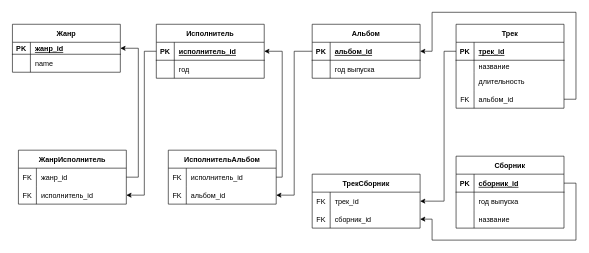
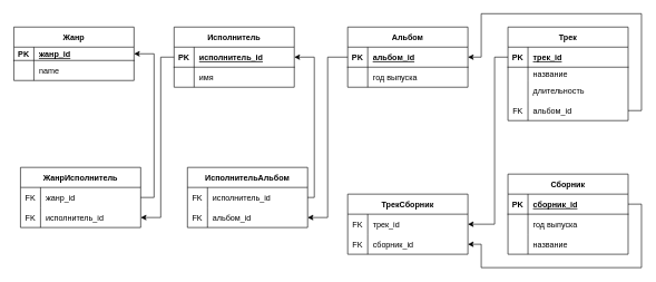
  <mxCell id="0" />
  <mxCell id="1" parent="0" />
  <mxCell id="2" value="Жанр" style="shape=table;startSize=30;container=1;collapsible=1;childLayout=tableLayout;fixedRows=1;rowLines=0;fontStyle=1;align=center;resizeLast=1;" parent="1" vertex="1"><mxGeometry x="20" y="40" width="180" height="80" as="geometry" /></mxCell>
  <mxCell id="3" value="" style="shape=tableRow;horizontal=0;startSize=0;swimlaneHead=0;swimlaneBody=0;fillColor=none;collapsible=0;dropTarget=0;points=[[0,0.5],[1,0.5]];portConstraint=eastwest;top=0;left=0;right=0;bottom=1;" parent="2" vertex="1"><mxGeometry y="30" width="180" height="20" as="geometry" /></mxCell>
  <mxCell id="4" value="PK" style="shape=partialRectangle;connectable=0;fillColor=none;top=0;left=0;bottom=0;right=0;fontStyle=1;overflow=hidden;" parent="3" vertex="1"><mxGeometry width="30" height="20" as="geometry"><mxRectangle width="30" height="20" as="alternateBounds" /></mxGeometry></mxCell>
  <mxCell id="5" value="жанр_id" style="shape=partialRectangle;connectable=0;fillColor=none;top=0;left=0;bottom=0;right=0;align=left;spacingLeft=6;fontStyle=5;overflow=hidden;" parent="3" vertex="1"><mxGeometry x="30" width="150" height="20" as="geometry"><mxRectangle width="150" height="20" as="alternateBounds" /></mxGeometry></mxCell>
  <mxCell id="6" value="" style="shape=tableRow;horizontal=0;startSize=0;swimlaneHead=0;swimlaneBody=0;fillColor=none;collapsible=0;dropTarget=0;points=[[0,0.5],[1,0.5]];portConstraint=eastwest;top=0;left=0;right=0;bottom=0;" parent="2" vertex="1"><mxGeometry y="50" width="180" height="30" as="geometry" /></mxCell>
  <mxCell id="7" value="" style="shape=partialRectangle;connectable=0;fillColor=none;top=0;left=0;bottom=0;right=0;editable=1;overflow=hidden;" parent="6" vertex="1"><mxGeometry width="30" height="30" as="geometry"><mxRectangle width="30" height="30" as="alternateBounds" /></mxGeometry></mxCell>
  <mxCell id="8" value="name" style="shape=partialRectangle;connectable=0;fillColor=none;top=0;left=0;bottom=0;right=0;align=left;spacingLeft=6;overflow=hidden;" parent="6" vertex="1"><mxGeometry x="30" width="150" height="30" as="geometry"><mxRectangle width="150" height="30" as="alternateBounds" /></mxGeometry></mxCell>
  <mxCell id="9" value="Исполнитель" style="shape=table;startSize=30;container=1;collapsible=1;childLayout=tableLayout;fixedRows=1;rowLines=0;fontStyle=1;align=center;resizeLast=1;" parent="1" vertex="1"><mxGeometry x="260" y="40" width="180" height="90" as="geometry" /></mxCell>
  <mxCell id="10" value="" style="shape=tableRow;horizontal=0;startSize=0;swimlaneHead=0;swimlaneBody=0;fillColor=none;collapsible=0;dropTarget=0;points=[[0,0.5],[1,0.5]];portConstraint=eastwest;top=0;left=0;right=0;bottom=1;" parent="9" vertex="1"><mxGeometry y="30" width="180" height="30" as="geometry" /></mxCell>
  <mxCell id="11" value="PK" style="shape=partialRectangle;connectable=0;fillColor=none;top=0;left=0;bottom=0;right=0;fontStyle=1;overflow=hidden;" parent="10" vertex="1"><mxGeometry width="30" height="30" as="geometry"><mxRectangle width="30" height="30" as="alternateBounds" /></mxGeometry></mxCell>
  <mxCell id="12" value="исполнитель_id" style="shape=partialRectangle;connectable=0;fillColor=none;top=0;left=0;bottom=0;right=0;align=left;spacingLeft=6;fontStyle=5;overflow=hidden;" parent="10" vertex="1"><mxGeometry x="30" width="150" height="30" as="geometry"><mxRectangle width="150" height="30" as="alternateBounds" /></mxGeometry></mxCell>
  <mxCell id="13" value="" style="shape=tableRow;horizontal=0;startSize=0;swimlaneHead=0;swimlaneBody=0;fillColor=none;collapsible=0;dropTarget=0;points=[[0,0.5],[1,0.5]];portConstraint=eastwest;top=0;left=0;right=0;bottom=0;" parent="9" vertex="1"><mxGeometry y="60" width="180" height="30" as="geometry" /></mxCell>
  <mxCell id="14" value="" style="shape=partialRectangle;connectable=0;fillColor=none;top=0;left=0;bottom=0;right=0;editable=1;overflow=hidden;" parent="13" vertex="1"><mxGeometry width="30" height="30" as="geometry"><mxRectangle width="30" height="30" as="alternateBounds" /></mxGeometry></mxCell>
- <mxCell id="15" value="год" style="shape=partialRectangle;connectable=0;fillColor=none;top=0;left=0;bottom=0;right=0;align=left;spacingLeft=6;overflow=hidden;" parent="13" vertex="1"><mxGeometry x="30" width="150" height="30" as="geometry"><mxRectangle width="150" height="30" as="alternateBounds" /></mxGeometry></mxCell>
+ <mxCell id="15" value="имя" style="shape=partialRectangle;connectable=0;fillColor=none;top=0;left=0;bottom=0;right=0;align=left;spacingLeft=6;overflow=hidden;" parent="13" vertex="1"><mxGeometry x="30" width="150" height="30" as="geometry"><mxRectangle width="150" height="30" as="alternateBounds" /></mxGeometry></mxCell>
  <mxCell id="16" value="Альбом" style="shape=table;startSize=30;container=1;collapsible=1;childLayout=tableLayout;fixedRows=1;rowLines=0;fontStyle=1;align=center;resizeLast=1;" parent="1" vertex="1"><mxGeometry x="520" y="40" width="180" height="90" as="geometry" /></mxCell>
  <mxCell id="17" value="" style="shape=tableRow;horizontal=0;startSize=0;swimlaneHead=0;swimlaneBody=0;fillColor=none;collapsible=0;dropTarget=0;points=[[0,0.5],[1,0.5]];portConstraint=eastwest;top=0;left=0;right=0;bottom=1;" parent="16" vertex="1"><mxGeometry y="30" width="180" height="30" as="geometry" /></mxCell>
  <mxCell id="18" value="PK" style="shape=partialRectangle;connectable=0;fillColor=none;top=0;left=0;bottom=0;right=0;fontStyle=1;overflow=hidden;" parent="17" vertex="1"><mxGeometry width="30" height="30" as="geometry"><mxRectangle width="30" height="30" as="alternateBounds" /></mxGeometry></mxCell>
  <mxCell id="19" value="альбом_id" style="shape=partialRectangle;connectable=0;fillColor=none;top=0;left=0;bottom=0;right=0;align=left;spacingLeft=6;fontStyle=5;overflow=hidden;" parent="17" vertex="1"><mxGeometry x="30" width="150" height="30" as="geometry"><mxRectangle width="150" height="30" as="alternateBounds" /></mxGeometry></mxCell>
  <mxCell id="20" value="" style="shape=tableRow;horizontal=0;startSize=0;swimlaneHead=0;swimlaneBody=0;fillColor=none;collapsible=0;dropTarget=0;points=[[0,0.5],[1,0.5]];portConstraint=eastwest;top=0;left=0;right=0;bottom=0;" parent="16" vertex="1"><mxGeometry y="60" width="180" height="30" as="geometry" /></mxCell>
  <mxCell id="21" value="" style="shape=partialRectangle;connectable=0;fillColor=none;top=0;left=0;bottom=0;right=0;editable=1;overflow=hidden;" parent="20" vertex="1"><mxGeometry width="30" height="30" as="geometry"><mxRectangle width="30" height="30" as="alternateBounds" /></mxGeometry></mxCell>
  <mxCell id="22" value="год выпуска" style="shape=partialRectangle;connectable=0;fillColor=none;top=0;left=0;bottom=0;right=0;align=left;spacingLeft=6;overflow=hidden;" parent="20" vertex="1"><mxGeometry x="30" width="150" height="30" as="geometry"><mxRectangle width="150" height="30" as="alternateBounds" /></mxGeometry></mxCell>
  <mxCell id="23" value="Трек" style="shape=table;startSize=30;container=1;collapsible=1;childLayout=tableLayout;fixedRows=1;rowLines=0;fontStyle=1;align=center;resizeLast=1;" parent="1" vertex="1"><mxGeometry x="760" y="40" width="180" height="140" as="geometry" /></mxCell>
  <mxCell id="24" value="" style="shape=tableRow;horizontal=0;startSize=0;swimlaneHead=0;swimlaneBody=0;fillColor=none;collapsible=0;dropTarget=0;points=[[0,0.5],[1,0.5]];portConstraint=eastwest;top=0;left=0;right=0;bottom=1;" parent="23" vertex="1"><mxGeometry y="30" width="180" height="30" as="geometry" /></mxCell>
  <mxCell id="25" value="PK" style="shape=partialRectangle;connectable=0;fillColor=none;top=0;left=0;bottom=0;right=0;fontStyle=1;overflow=hidden;" parent="24" vertex="1"><mxGeometry width="30" height="30" as="geometry"><mxRectangle width="30" height="30" as="alternateBounds" /></mxGeometry></mxCell>
  <mxCell id="26" value="трек_id" style="shape=partialRectangle;connectable=0;fillColor=none;top=0;left=0;bottom=0;right=0;align=left;spacingLeft=6;fontStyle=5;overflow=hidden;" parent="24" vertex="1"><mxGeometry x="30" width="150" height="30" as="geometry"><mxRectangle width="150" height="30" as="alternateBounds" /></mxGeometry></mxCell>
  <mxCell id="27" value="" style="shape=tableRow;horizontal=0;startSize=0;swimlaneHead=0;swimlaneBody=0;fillColor=none;collapsible=0;dropTarget=0;points=[[0,0.5],[1,0.5]];portConstraint=eastwest;top=0;left=0;right=0;bottom=0;" parent="23" vertex="1"><mxGeometry y="60" width="180" height="20" as="geometry" /></mxCell>
  <mxCell id="28" value="" style="shape=partialRectangle;connectable=0;fillColor=none;top=0;left=0;bottom=0;right=0;editable=1;overflow=hidden;" parent="27" vertex="1"><mxGeometry width="30" height="20" as="geometry"><mxRectangle width="30" height="20" as="alternateBounds" /></mxGeometry></mxCell>
  <mxCell id="29" value="название" style="shape=partialRectangle;connectable=0;fillColor=none;top=0;left=0;bottom=0;right=0;align=left;spacingLeft=6;overflow=hidden;" parent="27" vertex="1"><mxGeometry x="30" width="150" height="20" as="geometry"><mxRectangle width="150" height="20" as="alternateBounds" /></mxGeometry></mxCell>
  <mxCell id="30" value="" style="shape=tableRow;horizontal=0;startSize=0;swimlaneHead=0;swimlaneBody=0;fillColor=none;collapsible=0;dropTarget=0;points=[[0,0.5],[1,0.5]];portConstraint=eastwest;top=0;left=0;right=0;bottom=0;" parent="23" vertex="1"><mxGeometry y="80" width="180" height="30" as="geometry" /></mxCell>
  <mxCell id="31" value="" style="shape=partialRectangle;connectable=0;fillColor=none;top=0;left=0;bottom=0;right=0;editable=1;overflow=hidden;" parent="30" vertex="1"><mxGeometry width="30" height="30" as="geometry"><mxRectangle width="30" height="30" as="alternateBounds" /></mxGeometry></mxCell>
  <mxCell id="32" value="длительность" style="shape=partialRectangle;connectable=0;fillColor=none;top=0;left=0;bottom=0;right=0;align=left;spacingLeft=6;overflow=hidden;" parent="30" vertex="1"><mxGeometry x="30" width="150" height="30" as="geometry"><mxRectangle width="150" height="30" as="alternateBounds" /></mxGeometry></mxCell>
  <mxCell id="33" value="" style="shape=tableRow;horizontal=0;startSize=0;swimlaneHead=0;swimlaneBody=0;fillColor=none;collapsible=0;dropTarget=0;points=[[0,0.5],[1,0.5]];portConstraint=eastwest;top=0;left=0;right=0;bottom=0;" parent="23" vertex="1"><mxGeometry y="110" width="180" height="30" as="geometry" /></mxCell>
  <mxCell id="34" value="FK" style="shape=partialRectangle;connectable=0;fillColor=none;top=0;left=0;bottom=0;right=0;editable=1;overflow=hidden;" parent="33" vertex="1"><mxGeometry width="30" height="30" as="geometry"><mxRectangle width="30" height="30" as="alternateBounds" /></mxGeometry></mxCell>
  <mxCell id="35" value="альбом_id" style="shape=partialRectangle;connectable=0;fillColor=none;top=0;left=0;bottom=0;right=0;align=left;spacingLeft=6;overflow=hidden;" parent="33" vertex="1"><mxGeometry x="30" width="150" height="30" as="geometry"><mxRectangle width="150" height="30" as="alternateBounds" /></mxGeometry></mxCell>
  <mxCell id="36" style="edgeStyle=orthogonalEdgeStyle;rounded=0;orthogonalLoop=1;jettySize=auto;html=1;exitX=1;exitY=0.5;exitDx=0;exitDy=0;entryX=1;entryY=0.5;entryDx=0;entryDy=0;" parent="1" source="33" target="17" edge="1"><mxGeometry relative="1" as="geometry"><Array as="points"><mxPoint x="960" y="165" /><mxPoint x="960" y="20" /><mxPoint x="720" y="20" /><mxPoint x="720" y="85" /></Array></mxGeometry></mxCell>
  <mxCell id="37" value="ЖанрИсполнитель" style="shape=table;startSize=30;container=1;collapsible=1;childLayout=tableLayout;fixedRows=1;rowLines=0;fontStyle=1;align=center;resizeLast=1;" parent="1" vertex="1"><mxGeometry x="30" y="250" width="180" height="90" as="geometry" /></mxCell>
  <mxCell id="38" value="" style="shape=tableRow;horizontal=0;startSize=0;swimlaneHead=0;swimlaneBody=0;fillColor=none;collapsible=0;dropTarget=0;points=[[0,0.5],[1,0.5]];portConstraint=eastwest;top=0;left=0;right=0;bottom=0;" parent="37" vertex="1"><mxGeometry y="30" width="180" height="30" as="geometry" /></mxCell>
  <mxCell id="39" value="FK" style="shape=partialRectangle;connectable=0;fillColor=none;top=0;left=0;bottom=0;right=0;editable=1;overflow=hidden;" parent="38" vertex="1"><mxGeometry width="30" height="30" as="geometry"><mxRectangle width="30" height="30" as="alternateBounds" /></mxGeometry></mxCell>
  <mxCell id="40" value="жанр_id" style="shape=partialRectangle;connectable=0;fillColor=none;top=0;left=0;bottom=0;right=0;align=left;spacingLeft=6;overflow=hidden;" parent="38" vertex="1"><mxGeometry x="30" width="150" height="30" as="geometry"><mxRectangle width="150" height="30" as="alternateBounds" /></mxGeometry></mxCell>
  <mxCell id="41" value="" style="shape=tableRow;horizontal=0;startSize=0;swimlaneHead=0;swimlaneBody=0;fillColor=none;collapsible=0;dropTarget=0;points=[[0,0.5],[1,0.5]];portConstraint=eastwest;top=0;left=0;right=0;bottom=0;" parent="37" vertex="1"><mxGeometry y="60" width="180" height="30" as="geometry" /></mxCell>
  <mxCell id="42" value="FK" style="shape=partialRectangle;connectable=0;fillColor=none;top=0;left=0;bottom=0;right=0;editable=1;overflow=hidden;" parent="41" vertex="1"><mxGeometry width="30" height="30" as="geometry"><mxRectangle width="30" height="30" as="alternateBounds" /></mxGeometry></mxCell>
  <mxCell id="43" value="исполнитель_id" style="shape=partialRectangle;connectable=0;fillColor=none;top=0;left=0;bottom=0;right=0;align=left;spacingLeft=6;overflow=hidden;" parent="41" vertex="1"><mxGeometry x="30" width="150" height="30" as="geometry"><mxRectangle width="150" height="30" as="alternateBounds" /></mxGeometry></mxCell>
  <mxCell id="44" style="edgeStyle=orthogonalEdgeStyle;rounded=0;orthogonalLoop=1;jettySize=auto;html=1;exitX=0;exitY=0.5;exitDx=0;exitDy=0;entryX=1;entryY=0.5;entryDx=0;entryDy=0;" parent="1" source="10" target="41" edge="1"><mxGeometry relative="1" as="geometry"><Array as="points"><mxPoint x="240" y="85" /><mxPoint x="240" y="325" /></Array></mxGeometry></mxCell>
  <mxCell id="45" style="edgeStyle=orthogonalEdgeStyle;rounded=0;orthogonalLoop=1;jettySize=auto;html=1;exitX=1;exitY=0.5;exitDx=0;exitDy=0;entryX=1;entryY=0.5;entryDx=0;entryDy=0;" parent="1" source="38" target="3" edge="1"><mxGeometry relative="1" as="geometry"><Array as="points"><mxPoint x="230" y="295" /><mxPoint x="230" y="80" /></Array></mxGeometry></mxCell>
  <mxCell id="46" value="ИсполнительАльбом" style="shape=table;startSize=30;container=1;collapsible=1;childLayout=tableLayout;fixedRows=1;rowLines=0;fontStyle=1;align=center;resizeLast=1;" parent="1" vertex="1"><mxGeometry x="280" y="250" width="180" height="90" as="geometry" /></mxCell>
  <mxCell id="47" value="" style="shape=tableRow;horizontal=0;startSize=0;swimlaneHead=0;swimlaneBody=0;fillColor=none;collapsible=0;dropTarget=0;points=[[0,0.5],[1,0.5]];portConstraint=eastwest;top=0;left=0;right=0;bottom=0;" parent="46" vertex="1"><mxGeometry y="30" width="180" height="30" as="geometry" /></mxCell>
  <mxCell id="48" value="FK" style="shape=partialRectangle;connectable=0;fillColor=none;top=0;left=0;bottom=0;right=0;editable=1;overflow=hidden;" parent="47" vertex="1"><mxGeometry width="30" height="30" as="geometry"><mxRectangle width="30" height="30" as="alternateBounds" /></mxGeometry></mxCell>
  <mxCell id="49" value="исполнитель_id" style="shape=partialRectangle;connectable=0;fillColor=none;top=0;left=0;bottom=0;right=0;align=left;spacingLeft=6;overflow=hidden;" parent="47" vertex="1"><mxGeometry x="30" width="150" height="30" as="geometry"><mxRectangle width="150" height="30" as="alternateBounds" /></mxGeometry></mxCell>
  <mxCell id="50" value="" style="shape=tableRow;horizontal=0;startSize=0;swimlaneHead=0;swimlaneBody=0;fillColor=none;collapsible=0;dropTarget=0;points=[[0,0.5],[1,0.5]];portConstraint=eastwest;top=0;left=0;right=0;bottom=0;" parent="46" vertex="1"><mxGeometry y="60" width="180" height="30" as="geometry" /></mxCell>
  <mxCell id="51" value="FK" style="shape=partialRectangle;connectable=0;fillColor=none;top=0;left=0;bottom=0;right=0;editable=1;overflow=hidden;" parent="50" vertex="1"><mxGeometry width="30" height="30" as="geometry"><mxRectangle width="30" height="30" as="alternateBounds" /></mxGeometry></mxCell>
  <mxCell id="52" value="альбом_id" style="shape=partialRectangle;connectable=0;fillColor=none;top=0;left=0;bottom=0;right=0;align=left;spacingLeft=6;overflow=hidden;" parent="50" vertex="1"><mxGeometry x="30" width="150" height="30" as="geometry"><mxRectangle width="150" height="30" as="alternateBounds" /></mxGeometry></mxCell>
  <mxCell id="53" style="edgeStyle=orthogonalEdgeStyle;rounded=0;orthogonalLoop=1;jettySize=auto;html=1;exitX=0;exitY=0.5;exitDx=0;exitDy=0;entryX=1;entryY=0.5;entryDx=0;entryDy=0;" parent="1" source="17" target="50" edge="1"><mxGeometry relative="1" as="geometry" /></mxCell>
  <mxCell id="54" style="edgeStyle=orthogonalEdgeStyle;rounded=0;orthogonalLoop=1;jettySize=auto;html=1;exitX=1;exitY=0.5;exitDx=0;exitDy=0;entryX=1;entryY=0.5;entryDx=0;entryDy=0;" parent="1" source="47" target="10" edge="1"><mxGeometry relative="1" as="geometry"><Array as="points"><mxPoint x="470" y="295" /><mxPoint x="470" y="85" /></Array></mxGeometry></mxCell>
  <mxCell id="55" value="Сборник" style="shape=table;startSize=30;container=1;collapsible=1;childLayout=tableLayout;fixedRows=1;rowLines=0;fontStyle=1;align=center;resizeLast=1;" parent="1" vertex="1"><mxGeometry x="760" y="260" width="180" height="120" as="geometry" /></mxCell>
  <mxCell id="56" value="" style="shape=tableRow;horizontal=0;startSize=0;swimlaneHead=0;swimlaneBody=0;fillColor=none;collapsible=0;dropTarget=0;points=[[0,0.5],[1,0.5]];portConstraint=eastwest;top=0;left=0;right=0;bottom=1;" parent="55" vertex="1"><mxGeometry y="30" width="180" height="30" as="geometry" /></mxCell>
  <mxCell id="57" value="PK" style="shape=partialRectangle;connectable=0;fillColor=none;top=0;left=0;bottom=0;right=0;fontStyle=1;overflow=hidden;" parent="56" vertex="1"><mxGeometry width="30" height="30" as="geometry"><mxRectangle width="30" height="30" as="alternateBounds" /></mxGeometry></mxCell>
  <mxCell id="58" value="сборник_id" style="shape=partialRectangle;connectable=0;fillColor=none;top=0;left=0;bottom=0;right=0;align=left;spacingLeft=6;fontStyle=5;overflow=hidden;" parent="56" vertex="1"><mxGeometry x="30" width="150" height="30" as="geometry"><mxRectangle width="150" height="30" as="alternateBounds" /></mxGeometry></mxCell>
  <mxCell id="59" value="" style="shape=tableRow;horizontal=0;startSize=0;swimlaneHead=0;swimlaneBody=0;fillColor=none;collapsible=0;dropTarget=0;points=[[0,0.5],[1,0.5]];portConstraint=eastwest;top=0;left=0;right=0;bottom=0;" parent="55" vertex="1"><mxGeometry y="60" width="180" height="30" as="geometry" /></mxCell>
  <mxCell id="60" value="" style="shape=partialRectangle;connectable=0;fillColor=none;top=0;left=0;bottom=0;right=0;editable=1;overflow=hidden;" parent="59" vertex="1"><mxGeometry width="30" height="30" as="geometry"><mxRectangle width="30" height="30" as="alternateBounds" /></mxGeometry></mxCell>
  <mxCell id="61" value="год выпуска" style="shape=partialRectangle;connectable=0;fillColor=none;top=0;left=0;bottom=0;right=0;align=left;spacingLeft=6;overflow=hidden;" parent="59" vertex="1"><mxGeometry x="30" width="150" height="30" as="geometry"><mxRectangle width="150" height="30" as="alternateBounds" /></mxGeometry></mxCell>
  <mxCell id="62" value="" style="shape=tableRow;horizontal=0;startSize=0;swimlaneHead=0;swimlaneBody=0;fillColor=none;collapsible=0;dropTarget=0;points=[[0,0.5],[1,0.5]];portConstraint=eastwest;top=0;left=0;right=0;bottom=0;" parent="55" vertex="1"><mxGeometry y="90" width="180" height="30" as="geometry" /></mxCell>
  <mxCell id="63" value="" style="shape=partialRectangle;connectable=0;fillColor=none;top=0;left=0;bottom=0;right=0;editable=1;overflow=hidden;" parent="62" vertex="1"><mxGeometry width="30" height="30" as="geometry"><mxRectangle width="30" height="30" as="alternateBounds" /></mxGeometry></mxCell>
  <mxCell id="64" value="название" style="shape=partialRectangle;connectable=0;fillColor=none;top=0;left=0;bottom=0;right=0;align=left;spacingLeft=6;overflow=hidden;" parent="62" vertex="1"><mxGeometry x="30" width="150" height="30" as="geometry"><mxRectangle width="150" height="30" as="alternateBounds" /></mxGeometry></mxCell>
  <mxCell id="65" value="ТрекСборник" style="shape=table;startSize=30;container=1;collapsible=1;childLayout=tableLayout;fixedRows=1;rowLines=0;fontStyle=1;align=center;resizeLast=1;" vertex="1" parent="1"><mxGeometry x="520" y="290" width="180" height="90" as="geometry" /></mxCell>
  <mxCell id="66" value="" style="shape=tableRow;horizontal=0;startSize=0;swimlaneHead=0;swimlaneBody=0;fillColor=none;collapsible=0;dropTarget=0;points=[[0,0.5],[1,0.5]];portConstraint=eastwest;top=0;left=0;right=0;bottom=0;" vertex="1" parent="65"><mxGeometry y="30" width="180" height="30" as="geometry" /></mxCell>
  <mxCell id="67" value="FK" style="shape=partialRectangle;connectable=0;fillColor=none;top=0;left=0;bottom=0;right=0;editable=1;overflow=hidden;" vertex="1" parent="66"><mxGeometry width="30" height="30" as="geometry"><mxRectangle width="30" height="30" as="alternateBounds" /></mxGeometry></mxCell>
  <mxCell id="68" value="трек_id" style="shape=partialRectangle;connectable=0;fillColor=none;top=0;left=0;bottom=0;right=0;align=left;spacingLeft=6;overflow=hidden;" vertex="1" parent="66"><mxGeometry x="30" width="150" height="30" as="geometry"><mxRectangle width="150" height="30" as="alternateBounds" /></mxGeometry></mxCell>
  <mxCell id="69" value="" style="shape=tableRow;horizontal=0;startSize=0;swimlaneHead=0;swimlaneBody=0;fillColor=none;collapsible=0;dropTarget=0;points=[[0,0.5],[1,0.5]];portConstraint=eastwest;top=0;left=0;right=0;bottom=0;" vertex="1" parent="65"><mxGeometry y="60" width="180" height="30" as="geometry" /></mxCell>
  <mxCell id="70" value="FK" style="shape=partialRectangle;connectable=0;fillColor=none;top=0;left=0;bottom=0;right=0;editable=1;overflow=hidden;" vertex="1" parent="69"><mxGeometry width="30" height="30" as="geometry"><mxRectangle width="30" height="30" as="alternateBounds" /></mxGeometry></mxCell>
  <mxCell id="71" value="сборник_id" style="shape=partialRectangle;connectable=0;fillColor=none;top=0;left=0;bottom=0;right=0;align=left;spacingLeft=6;overflow=hidden;" vertex="1" parent="69"><mxGeometry x="30" width="150" height="30" as="geometry"><mxRectangle width="150" height="30" as="alternateBounds" /></mxGeometry></mxCell>
  <mxCell id="72" style="edgeStyle=orthogonalEdgeStyle;rounded=0;orthogonalLoop=1;jettySize=auto;html=1;exitX=0;exitY=0.5;exitDx=0;exitDy=0;entryX=1;entryY=0.5;entryDx=0;entryDy=0;" edge="1" parent="1" source="24" target="66"><mxGeometry relative="1" as="geometry"><Array as="points"><mxPoint x="740" y="85" /><mxPoint x="740" y="335" /></Array></mxGeometry></mxCell>
  <mxCell id="73" style="edgeStyle=orthogonalEdgeStyle;rounded=0;orthogonalLoop=1;jettySize=auto;html=1;exitX=1;exitY=0.5;exitDx=0;exitDy=0;entryX=1;entryY=0.5;entryDx=0;entryDy=0;" edge="1" parent="1" source="56" target="69"><mxGeometry relative="1" as="geometry"><Array as="points"><mxPoint x="960" y="305" /><mxPoint x="960" y="400" /><mxPoint x="720" y="400" /><mxPoint x="720" y="365" /></Array></mxGeometry></mxCell>
